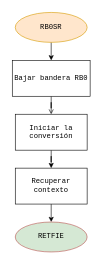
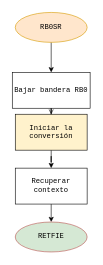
  <mxCell id="0" />
  <mxCell id="1" parent="0" />
  <mxCell id="2" style="edgeStyle=orthogonalEdgeStyle;rounded=0;orthogonalLoop=1;jettySize=auto;html=1;exitX=0.5;exitY=1;exitDx=0;exitDy=0;entryX=0.5;entryY=0;entryDx=0;entryDy=0;fontFamily=Courier New;" parent="1" source="3" target="5" edge="1"><mxGeometry relative="1" as="geometry" /></mxCell>
  <mxCell id="3" value="RB0SR" style="ellipse;whiteSpace=wrap;html=1;fillColor=#ffe6cc;strokeColor=#d79b00;fontFamily=Courier New;" parent="1" vertex="1"><mxGeometry x="25" y="20" width="120" height="50" as="geometry" /></mxCell>
  <mxCell id="4" style="edgeStyle=orthogonalEdgeStyle;rounded=0;orthogonalLoop=1;jettySize=auto;html=1;entryX=0.5;entryY=0;entryDx=0;entryDy=0;fontFamily=Courier New;endArrow=open;" parent="1" source="5" target="7" edge="1"><mxGeometry relative="1" as="geometry" /></mxCell>
- <mxCell id="5" value="Bajar bandera RB0" style="rounded=0;whiteSpace=wrap;html=1;fontFamily=Courier New;" parent="1" vertex="1"><mxGeometry x="20" y="100" width="130" height="60" as="geometry" /></mxCell>
+ <mxCell id="5" value="Bajar bandera RB0" style="rounded=0;whiteSpace=wrap;html=1;fontFamily=Courier New;" parent="1" vertex="1"><mxGeometry x="20" y="120" width="130" height="60" as="geometry" /></mxCell>
  <mxCell id="6" style="edgeStyle=orthogonalEdgeStyle;rounded=0;orthogonalLoop=1;jettySize=auto;html=1;entryX=0.5;entryY=0;entryDx=0;entryDy=0;fontFamily=Courier New;" parent="1" source="7" target="9" edge="1"><mxGeometry relative="1" as="geometry" /></mxCell>
- <mxCell id="7" value="Iniciar la conversión" style="rounded=0;whiteSpace=wrap;html=1;fontFamily=Courier New;" parent="1" vertex="1"><mxGeometry x="25" y="190" width="120" height="60" as="geometry" /></mxCell>
+ <mxCell id="7" value="Iniciar la conversión" style="rounded=0;whiteSpace=wrap;html=1;fontFamily=Courier New;fillColor=#fff2cc;" parent="1" vertex="1"><mxGeometry x="25" y="190" width="120" height="60" as="geometry" /></mxCell>
  <mxCell id="8" style="edgeStyle=orthogonalEdgeStyle;rounded=0;orthogonalLoop=1;jettySize=auto;html=1;entryX=0.5;entryY=0;entryDx=0;entryDy=0;fontFamily=Courier New;" parent="1" source="9" edge="1"><mxGeometry relative="1" as="geometry"><mxPoint x="85" y="370" as="targetPoint" /></mxGeometry></mxCell>
  <mxCell id="9" value="Recuperar contexto" style="rounded=0;whiteSpace=wrap;html=1;fontFamily=Courier New;" parent="1" vertex="1"><mxGeometry x="25" y="280" width="120" height="60" as="geometry" /></mxCell>
  <mxCell id="10" value="RETFIE" style="ellipse;whiteSpace=wrap;html=1;fillColor=#d5e8d4;strokeColor=#b85450;fontFamily=Courier New;" vertex="1" parent="1"><mxGeometry x="25" y="370" width="120" height="50" as="geometry" /></mxCell>
